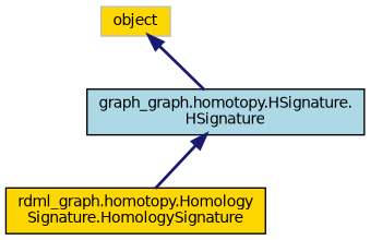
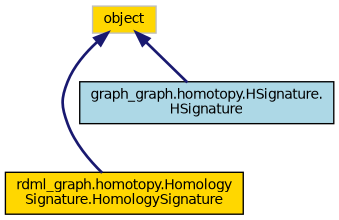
  digraph {
    node [color=black fillcolor=gold fontname=Helvetica fontsize=10 shape=record style=filled]
    edge [color=midnightblue dir=back fontname=Helvetica fontsize=10 labelfontname=Helvetica labelfontsize=10 style=bold]
    n1 [fontcolor=black height=0.2 label="rdml_graph.homotopy.Homology\lSignature.HomologySignature" width=0.4]
    n2 [fillcolor=lightblue height=0.2 label="graph_graph.homotopy.HSignature.\lHSignature" width=0.4]
    n3 [color=grey75 height=0.2 label=object width=0.4]
-   n2 -> n1
+   n3 -> n1
    n3 -> n2
  }
